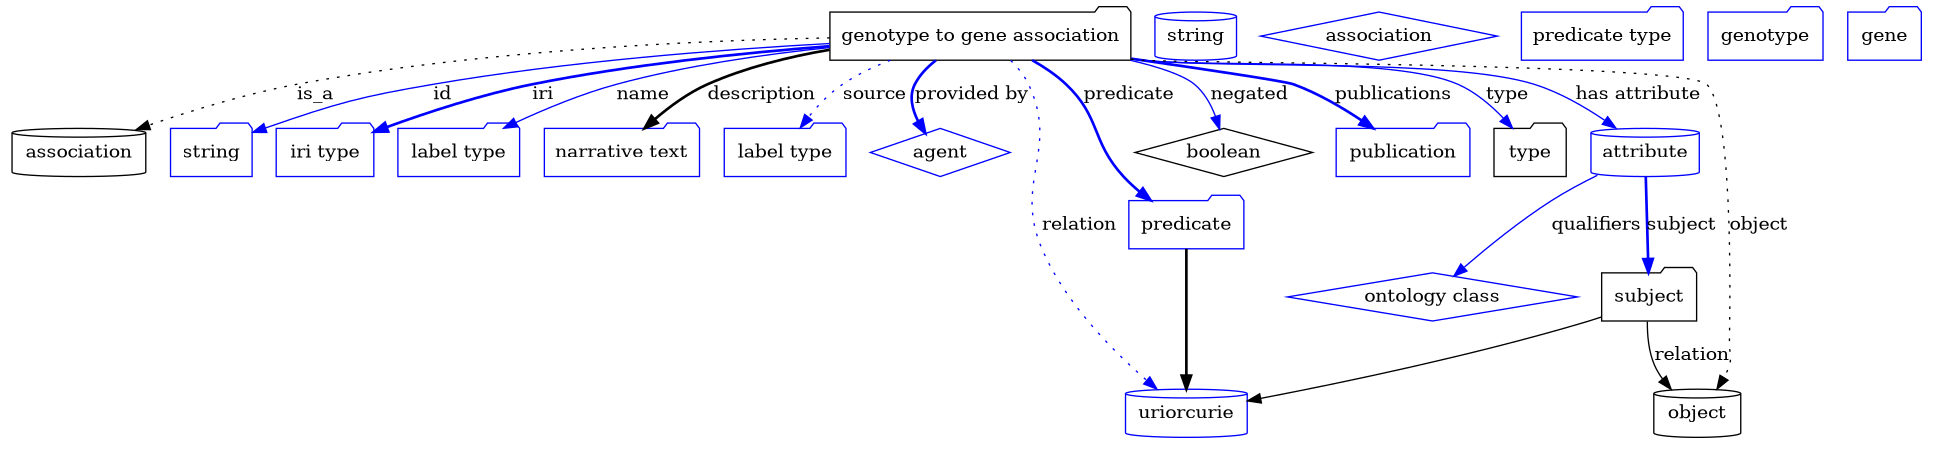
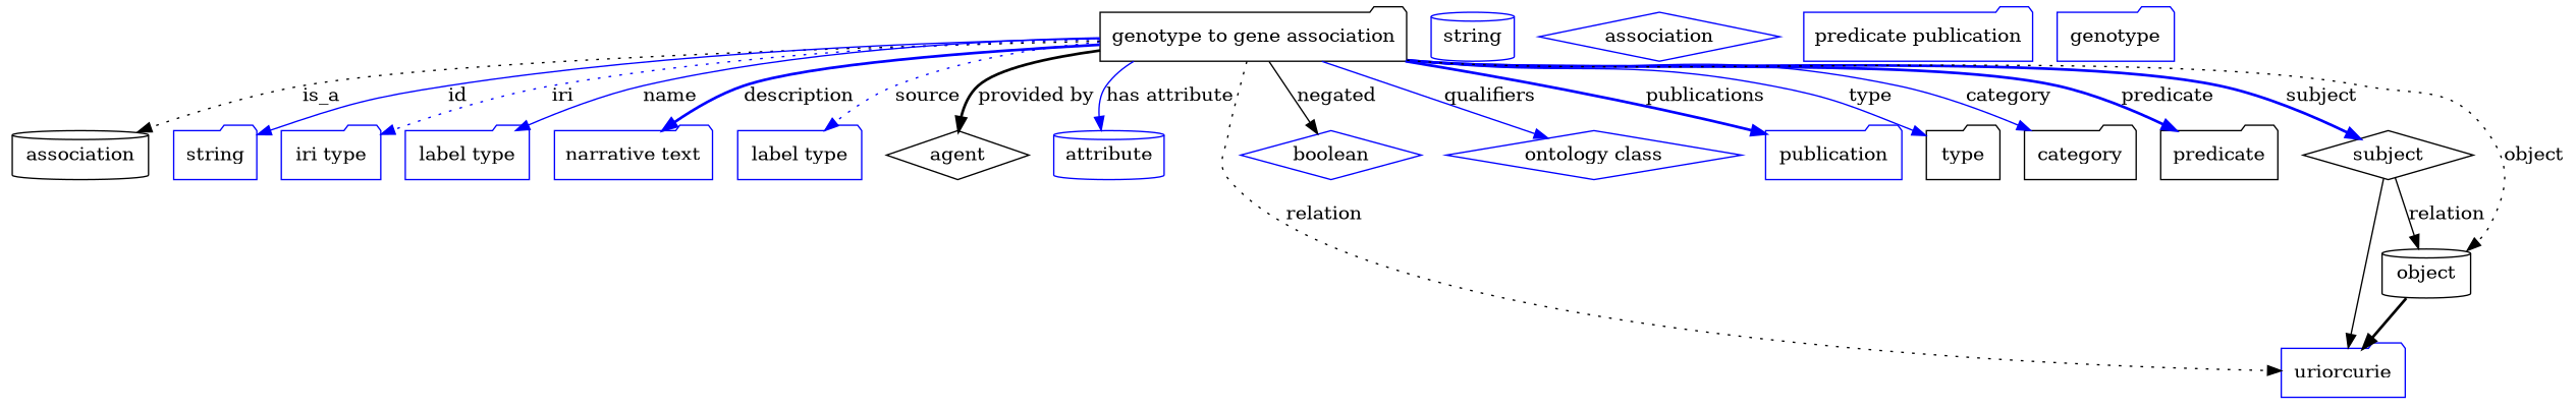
  digraph {
    node [shape=folder color=blue]
    edge [style=solid color=blue]
    n1 [height=0.5 label="genotype to gene association" width=3.1233 color=""]
    association [height=0.5 shape=cylinder width=1.3902 color=""]
    n3 [height=0.5 label=string width=0.84854]
    n4 [height=0.5 label="iri type" width=1.011]
    n5 [height=0.5 label="label type" width=1.2638]
    n6 [height=0.5 label="narrative text" width=1.6068]
    n7 [height=0.5 label="label type" width=1.2638]
-   n8 [height=0.5 label=agent shape=diamond width=0.83048]
+   n8 [color=black height=0.5 label=agent shape=diamond width=0.83048]
    n9 [height=0.5 label=attribute shape=cylinder width=1.1193]
-   n10 [height=0.5 label=uriorcurie shape=cylinder width=1.2638]
-   n11 [color=black height=0.5 label=boolean shape=diamond width=1.0652]
+   n10 [height=0.5 label=uriorcurie width=1.2638]
+   n11 [height=0.5 label=boolean shape=diamond width=1.0652]
    n12 [height=0.5 label="ontology class" shape=diamond width=1.7151]
    n13 [height=0.5 label=publication width=1.3902]
    type [height=0.5 width=0.75 color=""]
-   predicate [height=0.5 width=1.1916]
-   subject [height=0.5 width=0.99297 color=""]
+   category [height=0.5 width=1.1374 color=""]
+   predicate [height=0.5 width=1.1916 color=""]
+   subject [height=0.5 shape=diamond width=0.99297 color=""]
    object [height=0.5 shape=cylinder width=0.9027 color=""]
    n19 [height=0.5 label=string shape=cylinder width=0.84854]
    n20 [height=0.5 label=association shape=diamond width=1.3902]
-   n21 [height=0.5 label="predicate type" width=1.679]
+   n21 [height=0.5 label="predicate publication" width=1.679]
    n22 [height=0.5 label=genotype width=1.1916]
-   n23 [height=0.5 label=gene width=0.75827]
    n1 -> association [label=is_a style=dotted color=""]
    n1 -> n3 [label=id]
-   n1 -> n4 [label=iri style=bold]
+   n1 -> n4 [label=iri style=dotted]
    n1 -> n5 [label=name]
-   n1 -> n6 [color=black label=description style=bold]
+   n1 -> n6 [label=description style=bold]
    n1 -> n7 [label=source style=dotted]
-   n1 -> n8 [label="provided by" style=bold]
+   n1 -> n8 [color=black label="provided by" style=bold]
    n1 -> n9 [label="has attribute"]
-   n1 -> n10 [label=relation style=dotted]
-   n1 -> n11 [label=negated]
-   n9 -> n12 [label=qualifiers]
+   n1 -> n10 [color=black label=relation style=dotted]
+   n1 -> n11 [color=black label=negated]
+   n1 -> n12 [label=qualifiers]
    n1 -> n13 [label=publications style=bold]
    n1 -> type [label=type]
+   n1 -> category [label=category]
    n1 -> predicate [label=predicate style=bold]
-   n9 -> subject [label=subject style=bold]
+   n1 -> subject [label=subject style=bold]
    n1 -> object [color=black label=object style=dotted]
    subject -> n10 [color=""]
    subject -> object [label=relation color=""]
-   predicate -> n10 [style=bold color=""]
+   object -> n10 [style=bold color=""]
  }
